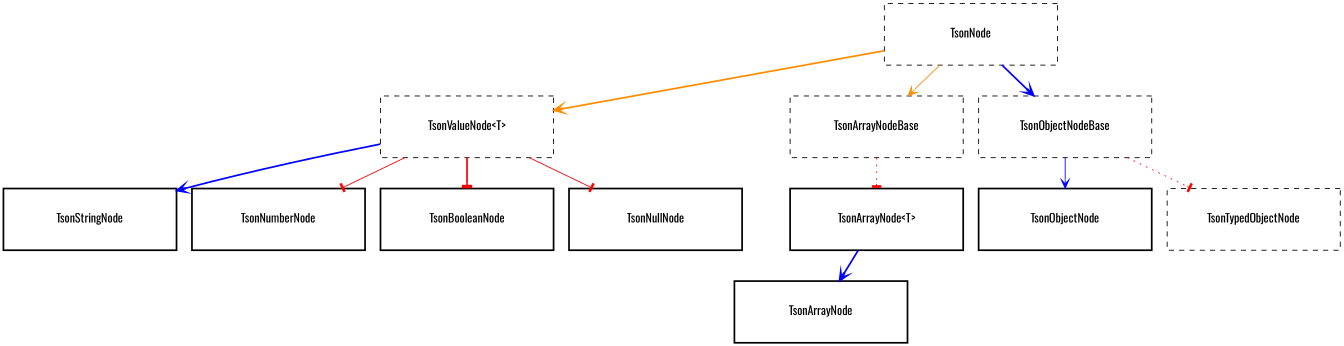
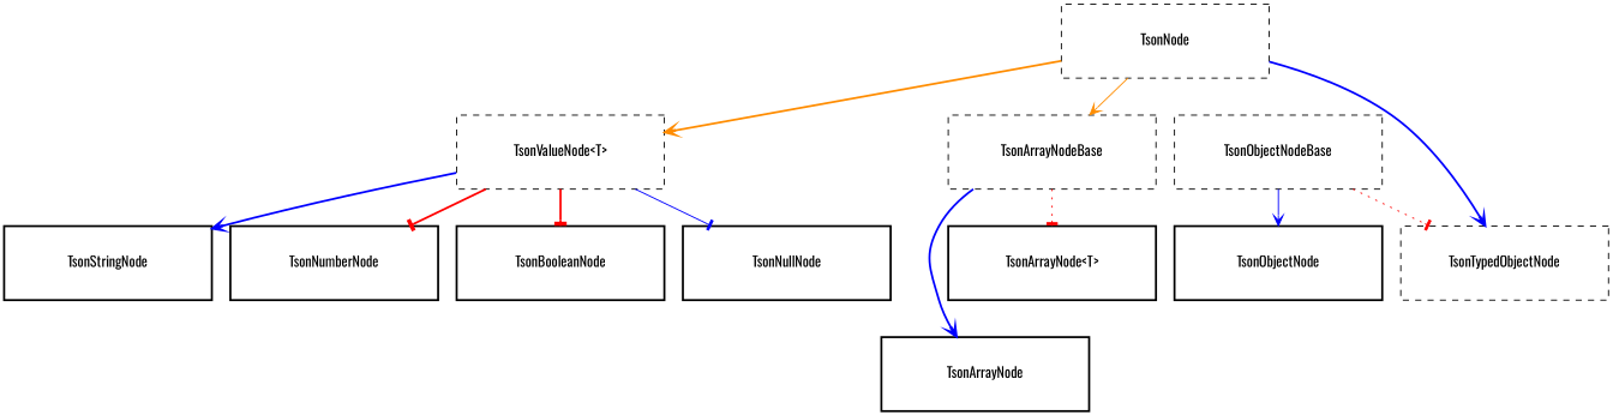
  digraph {
    fontname=Oswald
    node [fixedsize=true fontname=Oswald shape=box penwidth=2]
    edge [arrowhead=vee color=blue fontname=Oswald style=bold]
    n1 [fillcolor=lightgray height=1 label=TsonNode style=dashed width=2.8 penwidth=""]
    n2 [fillcolor=lightgray height=1 label="TsonValueNode<T>" style=dashed width=2.8 penwidth=""]
    n3 [height=1 label=TsonArrayNodeBase style=dashed width=2.8 penwidth=""]
    n4 [height=1 label=TsonObjectNodeBase style=dashed width=2.8 penwidth=""]
    n5 [height=1 label=TsonStringNode width=2.8]
    n6 [height=1 label=TsonNumberNode width=2.8]
    n7 [height=1 label=TsonBooleanNode width=2.8]
    n8 [height=1 label=TsonNullNode width=2.8]
    n9 [height=1 label=TsonArrayNode width=2.8]
    n10 [height=1 label="TsonArrayNode<T>" width=2.8]
    n11 [height=1 label=TsonObjectNode width=2.8]
    n12 [height=1 label=TsonTypedObjectNode style=dashed width=2.8 penwidth=""]
    n1 -> n2 [color=darkorange]
    n1 -> n3 [color=darkorange style=solid]
-   n1 -> n4
+   n1 -> n12
    n2 -> n5
-   n2 -> n6 [arrowhead=tee color=red style=solid]
+   n2 -> n6 [arrowhead=tee color=red]
    n2 -> n7 [arrowhead=tee color=red]
-   n2 -> n8 [arrowhead=tee color=red style=solid]
-   n10 -> n9
+   n2 -> n8 [arrowhead=tee style=solid]
+   n3 -> n9
    n3 -> n10 [arrowhead=tee color=red style=dotted]
    n4 -> n11 [style=solid]
    n4 -> n12 [arrowhead=tee color=red style=dotted]
  }
